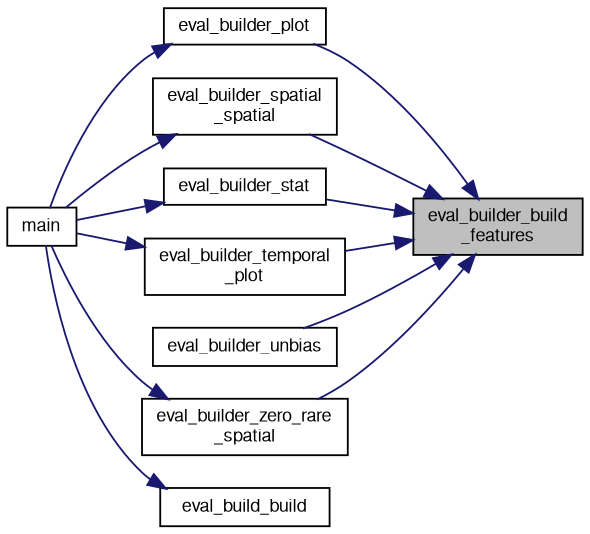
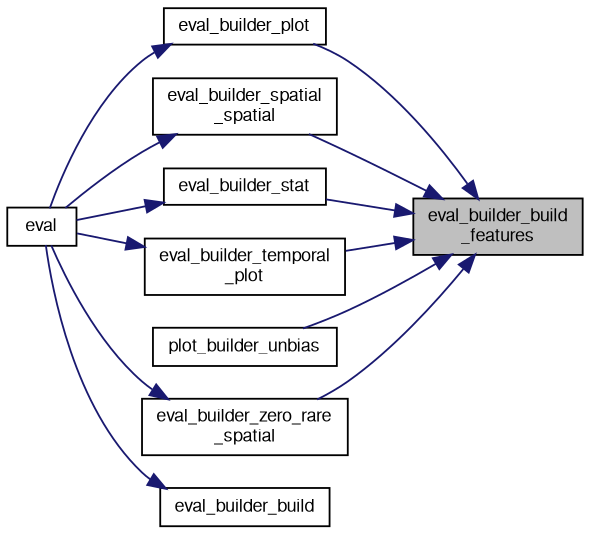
  digraph {
    rankdir=RL
    node [color=black fontname=FreeSans fontsize=10 shape=record]
    edge [color=midnightblue dir=back fontname=FreeSans fontsize=10 labelfontname=FreeSans labelfontsize=10 style=solid]
    n1 [fillcolor=grey75 fontcolor=black height=0.2 label="eval_builder_build\l_features" style=filled width=0.4]
    n2 [height=0.2 label=eval_builder_plot width=0.4]
    n3 [height=0.2 label="eval_builder_spatial\l_spatial" width=0.4]
    n4 [height=0.2 label=eval_builder_stat width=0.4]
    n5 [height=0.2 label="eval_builder_temporal\l_plot" width=0.4]
-   n6 [height=0.2 label=eval_builder_unbias width=0.4]
+   n6 [height=0.2 label=plot_builder_unbias width=0.4]
    n7 [height=0.2 label="eval_builder_zero_rare\l_spatial" width=0.4]
-   n8 [height=0.2 label=eval_build_build width=0.4]
-   n9 [height=0.2 label=main width=0.4]
+   n8 [height=0.2 label=eval_builder_build width=0.4]
+   n9 [height=0.2 label=eval width=0.4]
    n1 -> n2
    n1 -> n3
    n1 -> n4
    n1 -> n5
    n1 -> n6
    n1 -> n7
    n2 -> n9
    n3 -> n9
    n4 -> n9
    n5 -> n9
    n7 -> n9
    n8 -> n9
  }
